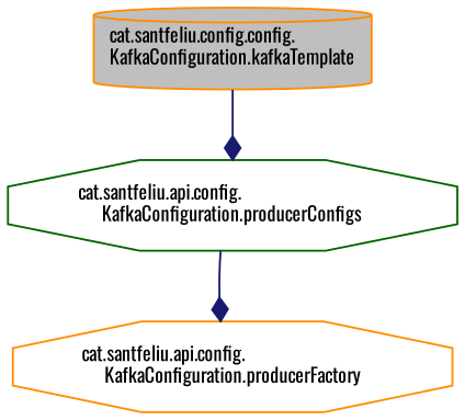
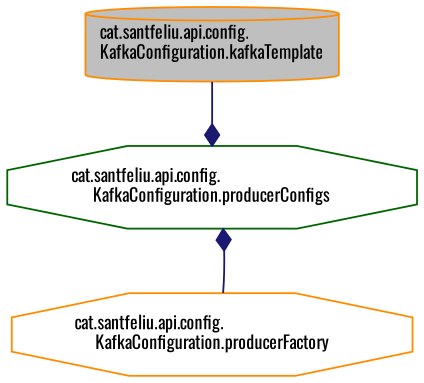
  digraph {
    fontname=Oswald
    rankdir=TB
    node [color=darkorange fillcolor=white fontname=Oswald fontsize=10 shape=octagon style=filled]
    edge [arrowhead=diamond color=midnightblue fontname=Oswald fontsize=10 labelfontname=Helvetica labelfontsize=10 style=solid]
-   n1 [fillcolor=grey75 fontcolor=black height=0.2 label="cat.santfeliu.config.config.\lKafkaConfiguration.kafkaTemplate" shape=cylinder width=0.4]
+   n1 [fillcolor=grey75 fontcolor=black height=0.2 label="cat.santfeliu.api.config.\lKafkaConfiguration.kafkaTemplate" shape=cylinder width=0.4]
    n2 [color=darkgreen height=0.2 label="cat.santfeliu.api.config.\lKafkaConfiguration.producerConfigs" width=0.4]
    n3 [height=0.2 label="cat.santfeliu.api.config.\lKafkaConfiguration.producerFactory" width=0.4]
    n1 -> n2
-   n2 -> n3
+   n3 -> n2
  }
